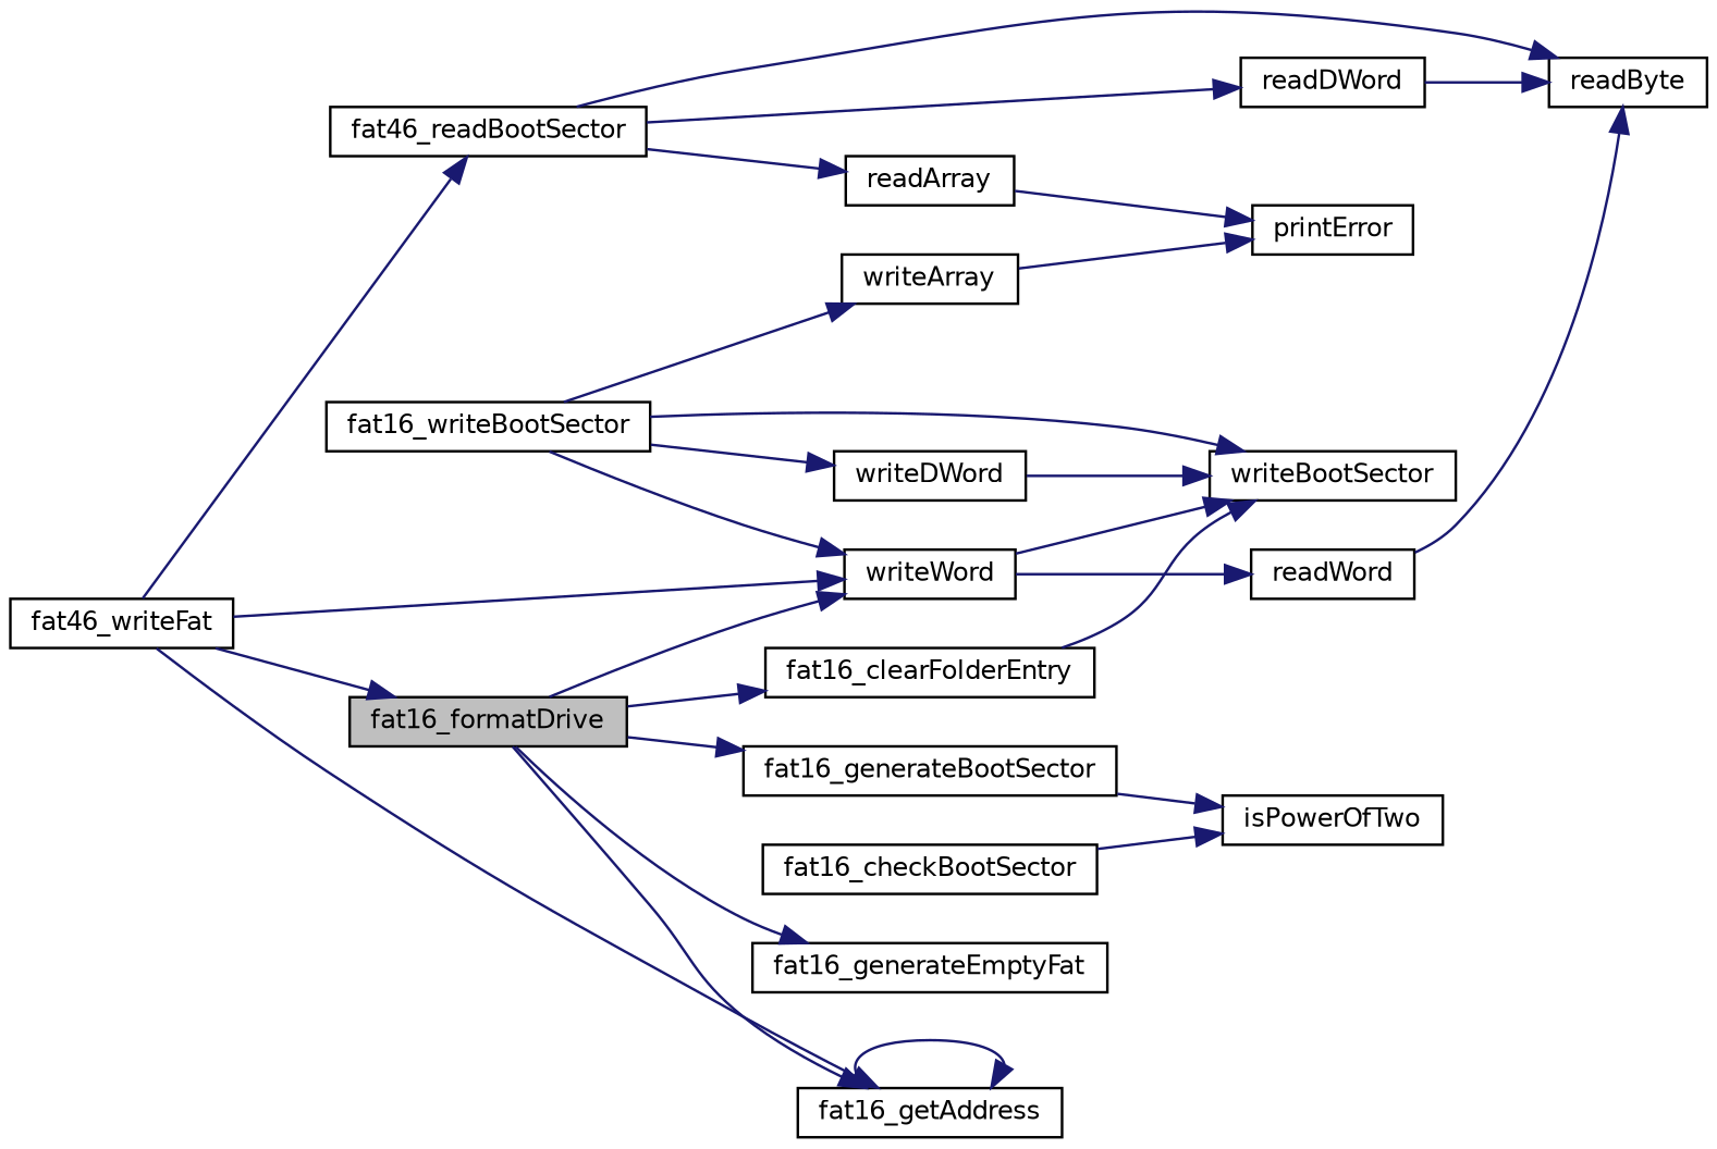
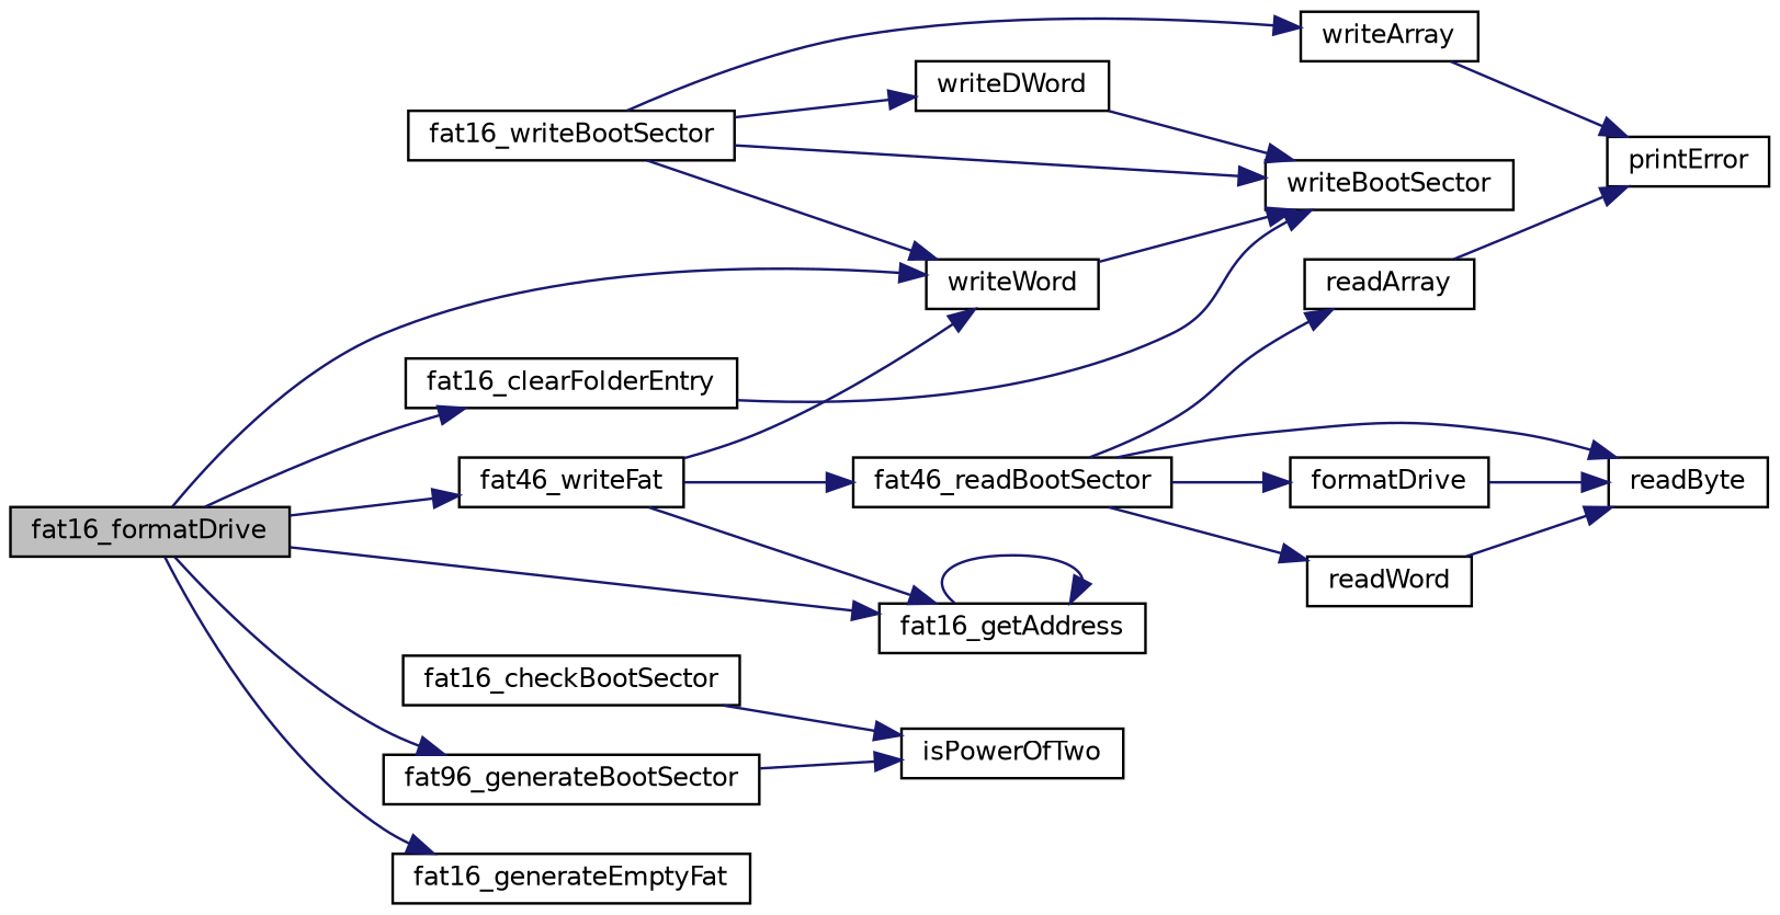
  digraph {
    rankdir=LR
    node [color=black fillcolor=white fontname=Helvetica fontsize=10 shape=record style=filled]
    edge [color=midnightblue fontname=Helvetica fontsize=10 labelfontname=Helvetica labelfontsize=10 style=solid]
    n1 [fillcolor=grey75 fontcolor=black height=0.2 label=fat16_formatDrive width=0.4]
    n2 [height=0.2 label=fat16_clearFolderEntry width=0.4]
-   n3 [height=0.2 label=fat16_generateBootSector width=0.4]
+   n3 [height=0.2 label=fat96_generateBootSector width=0.4]
    n4 [height=0.2 label=fat16_generateEmptyFat width=0.4]
    n5 [height=0.2 label=fat16_getAddress width=0.4]
    n6 [height=0.2 label=fat46_writeFat width=0.4]
    n7 [height=0.2 label=writeWord width=0.4]
    n8 [height=0.2 label=writeBootSector width=0.4]
    n9 [height=0.2 label=isPowerOfTwo width=0.4]
    n10 [height=0.2 label=fat16_writeBootSector width=0.4]
    n11 [height=0.2 label=writeArray width=0.4]
    n12 [height=0.2 label=writeDWord width=0.4]
    n13 [height=0.2 label=fat46_readBootSector width=0.4]
    n14 [height=0.2 label=fat16_checkBootSector width=0.4]
    n15 [height=0.2 label=printError width=0.4]
    n16 [height=0.2 label=readArray width=0.4]
    n17 [height=0.2 label=readByte width=0.4]
-   n18 [height=0.2 label=readDWord width=0.4]
+   n18 [height=0.2 label=formatDrive width=0.4]
    n19 [height=0.2 label=readWord width=0.4]
    n1 -> n2
    n1 -> n3
    n1 -> n4
    n1 -> n5
-   n6 -> n1
+   n1 -> n6
    n1 -> n7
    n2 -> n8
    n3 -> n9
    n5 -> n5
    n6 -> n5
    n6 -> n7
    n6 -> n13
    n7 -> n8
    n10 -> n7
    n10 -> n8
    n10 -> n11
    n10 -> n12
    n11 -> n15
    n12 -> n8
    n13 -> n16
    n13 -> n17
    n13 -> n18
-   n7 -> n19
+   n13 -> n19
    n14 -> n9
    n16 -> n15
    n18 -> n17
    n19 -> n17
  }
